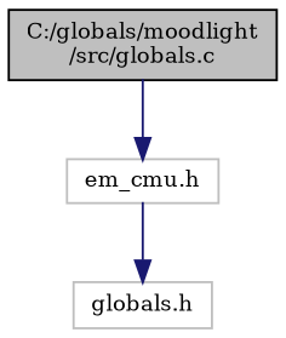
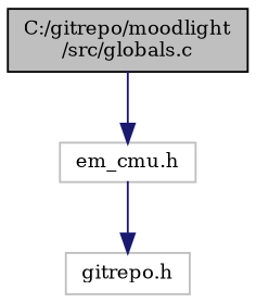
  digraph {
    fontname="DejaVu Serif"
    node [color=grey75 fillcolor=white fontname="DejaVu Serif" fontsize=10 shape=record style=filled]
    edge [color=midnightblue fontname="DejaVu Serif" fontsize=10 labelfontname=Helvetica labelfontsize=10 style=solid]
-   n1 [color=black fillcolor=grey75 fontcolor=black height=0.2 label="C:/globals/moodlight\l/src/globals.c" width=0.4]
+   n1 [color=black fillcolor=grey75 fontcolor=black height=0.2 label="C:/gitrepo/moodlight\l/src/globals.c" width=0.4]
    n2 [height=0.2 label="em_cmu.h" width=0.4]
-   n3 [height=0.2 label="globals.h" width=0.4]
+   n3 [height=0.2 label="gitrepo.h" width=0.4]
    n1 -> n2
    n2 -> n3
  }
